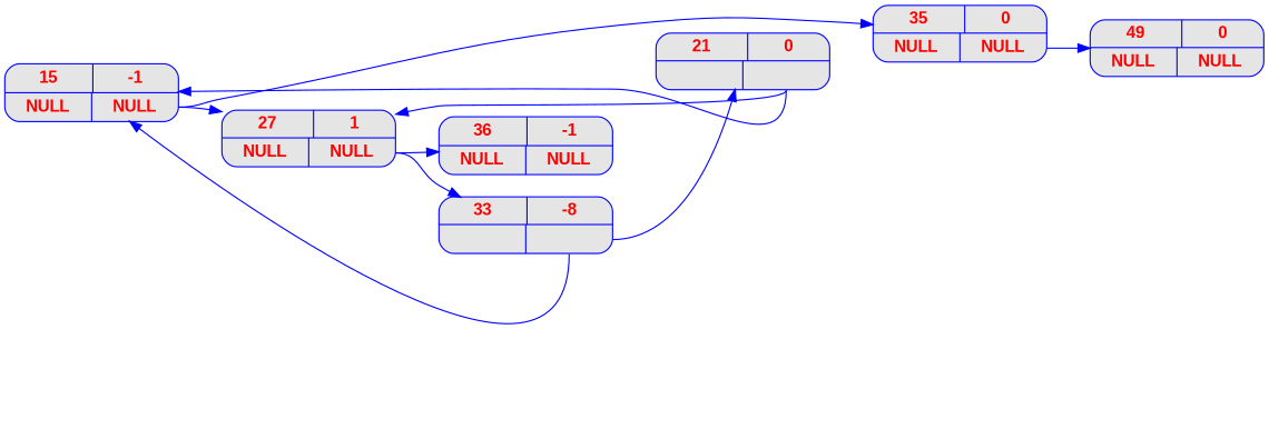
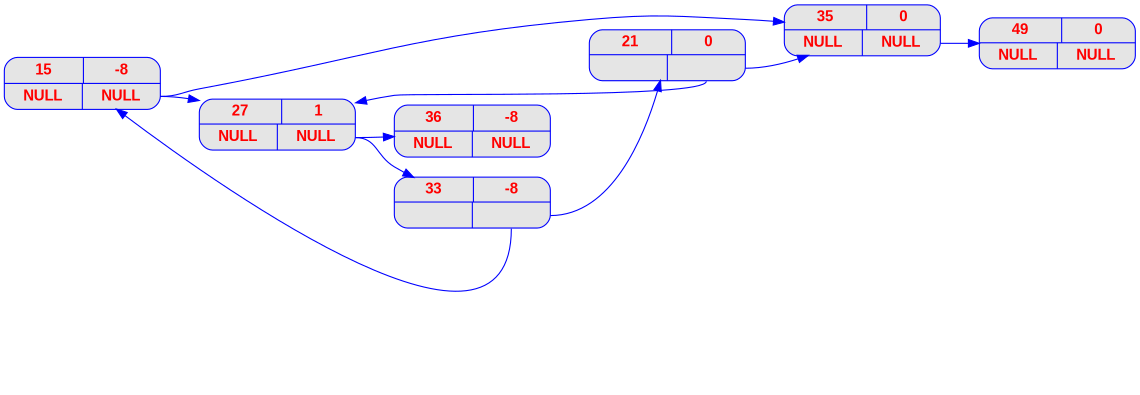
  digraph {
    rankdir=LR
    node [color=blue fillcolor=grey90 fontcolor=red fontname="Arial bold" fontsize=14 shape=record style="rounded, filled"]
    edge [color=blue tailport=next]
    n1 [label="{<elt> 49  | <> 0 } |{<nextL> NULL | <next> NULL}" width=2]
    n2 [label="{<elt> 35  | <> 0 } |{<nextL> NULL | <next> NULL}" width=2]
-   n3 [label="{<elt> 36  | <> -1 } |{<nextL> NULL | <next> NULL}" width=2]
+   n3 [label="{<elt> 36  | <> -8 } |{<nextL> NULL | <next> NULL}" width=2]
    n4 [label="{<elt> 27  | <> 1 } |{<nextL> NULL | <next> NULL}" width=2]
    n5 [label="{<elt> 33  | <> -8 } |{<nextL>  | <next> }" width=2]
-   n6 [label="{<elt> 15  | <> -1 } |{<nextL> NULL | <next> NULL}" width=2]
+   n6 [label="{<elt> 15  | <> -8 } |{<nextL> NULL | <next> NULL}" width=2]
    n7 [label="{<elt> 21  | <> 0 } |{<nextL>  | <next> }" width=2]
    n2 -> n1
    n4 -> n3
    n4 -> n5
    n5 -> n6
    n5 -> n7
    n6 -> n2
    n6 -> n4
    n7 -> n4
-   n7 -> n6
+   n7 -> n2
  }
